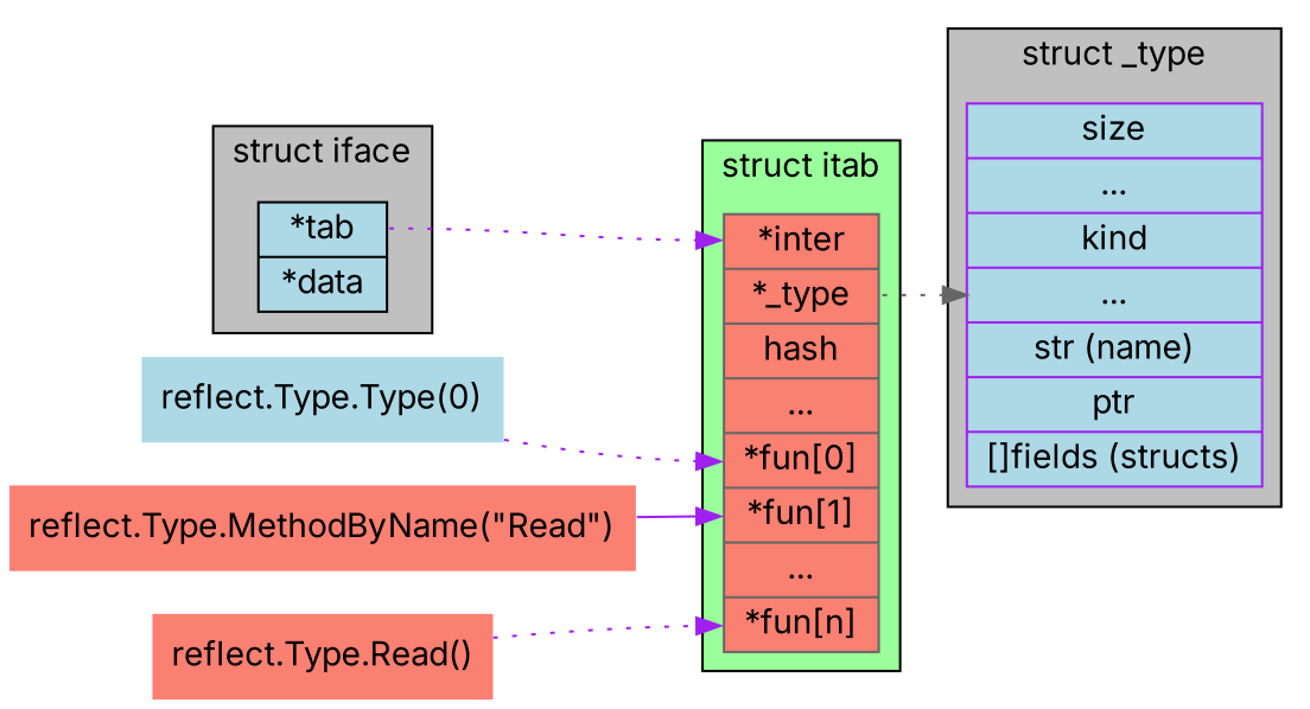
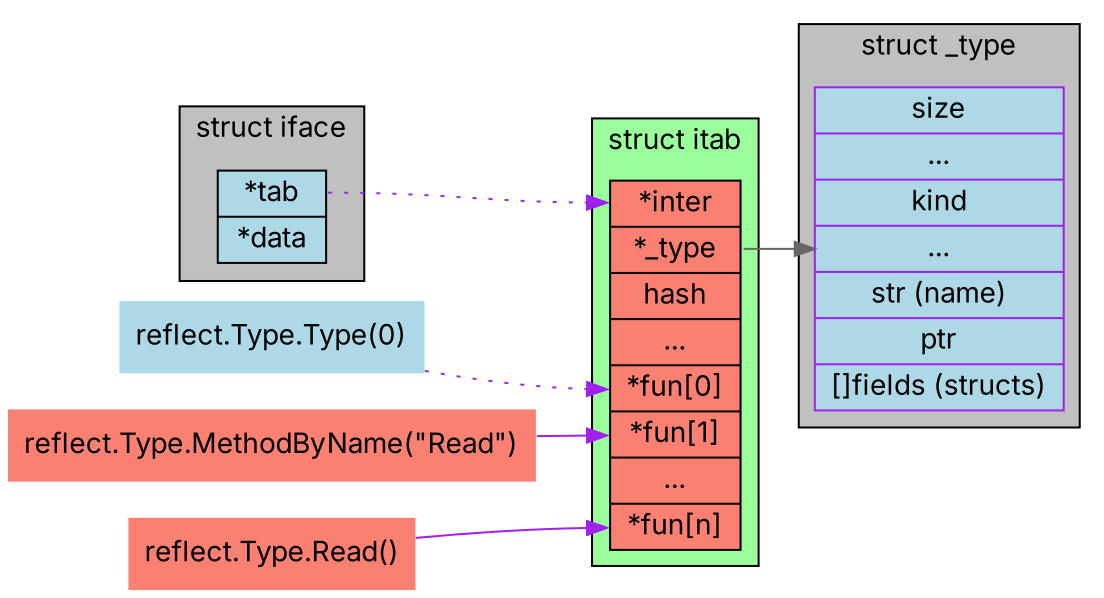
  digraph {
    fontname=Inter
    rankdir=LR
    node [color=black fillcolor=lightblue fontname=Inter shape=record style=filled]
    edge [color=purple fontname=Inter style=dotted]
    n1 [label=" <iftab> *tab  | <data> *data "]
-   n2 [color=gray40 fillcolor=salmon label=" <itab> *inter  | <type> *_type | hash | ... | <func0> *fun[0] | <func1> *fun[1] | ... | <funcn> *fun[n] "]
+   n2 [fillcolor=salmon label=" <itab> *inter  | <type> *_type | hash | ... | <func0> *fun[0] | <func1> *fun[1] | ... | <funcn> *fun[n] "]
    n3 [color=purple label=" <size> size | ... | <kind> kind | ...| <name> str (name) | ptr | <fields> []fields (structs)"]
    n4 [color=gray40 label="reflect.Type.Type(0)" shape=none]
    "reflect.Type.MethodByName(\"Read\")" [color=gray40 fillcolor=salmon shape=none]
    n6 [fillcolor=salmon label="reflect.Type.Read()" shape=none]
    subgraph sub_1 {
      subgraph cluster_2 {
        bgcolor=grey
        label="struct iface"
        n1
      }
      subgraph cluster_3 {
        bgcolor=palegreen1
        label="struct itab"
        n2
      }
      subgraph cluster_4 {
        bgcolor=grey
        label="struct _type"
        n3
      }
    }
    n1 -> n2 [headport=itab tailport=iftab]
-   n2 -> n3 [color=gray40 tailport=type]
+   n2 -> n3 [color=gray40 style=solid tailport=type]
    n4 -> n2 [headport=func0]
    "reflect.Type.MethodByName(\"Read\")" -> n2 [headport=func1 style=solid]
-   n6 -> n2 [headport=funcn]
+   n6 -> n2 [headport=funcn style=solid]
  }
